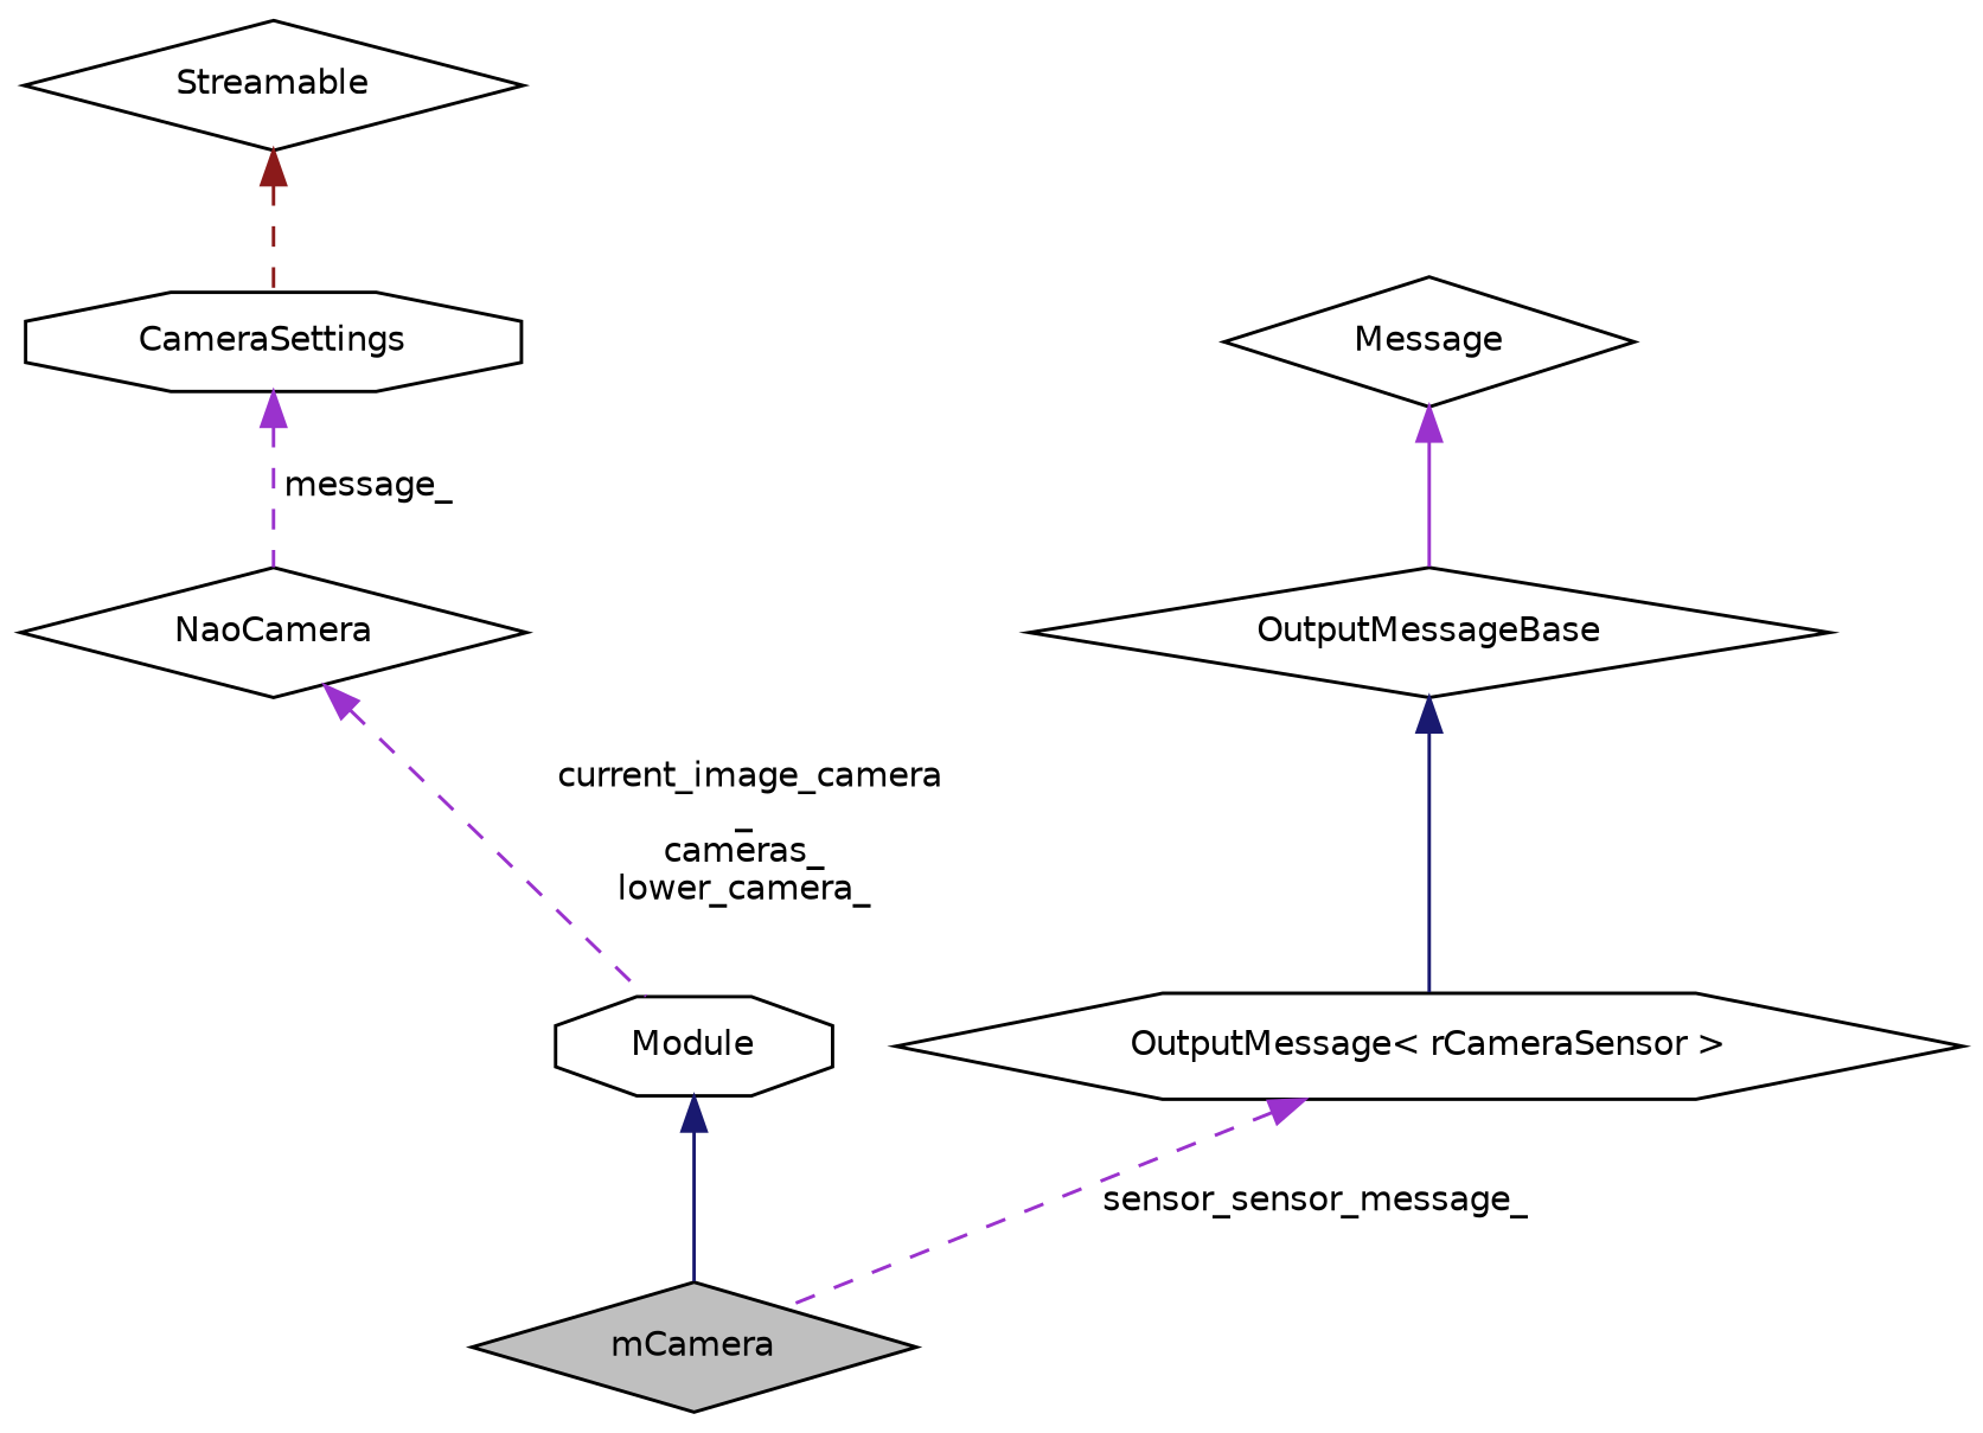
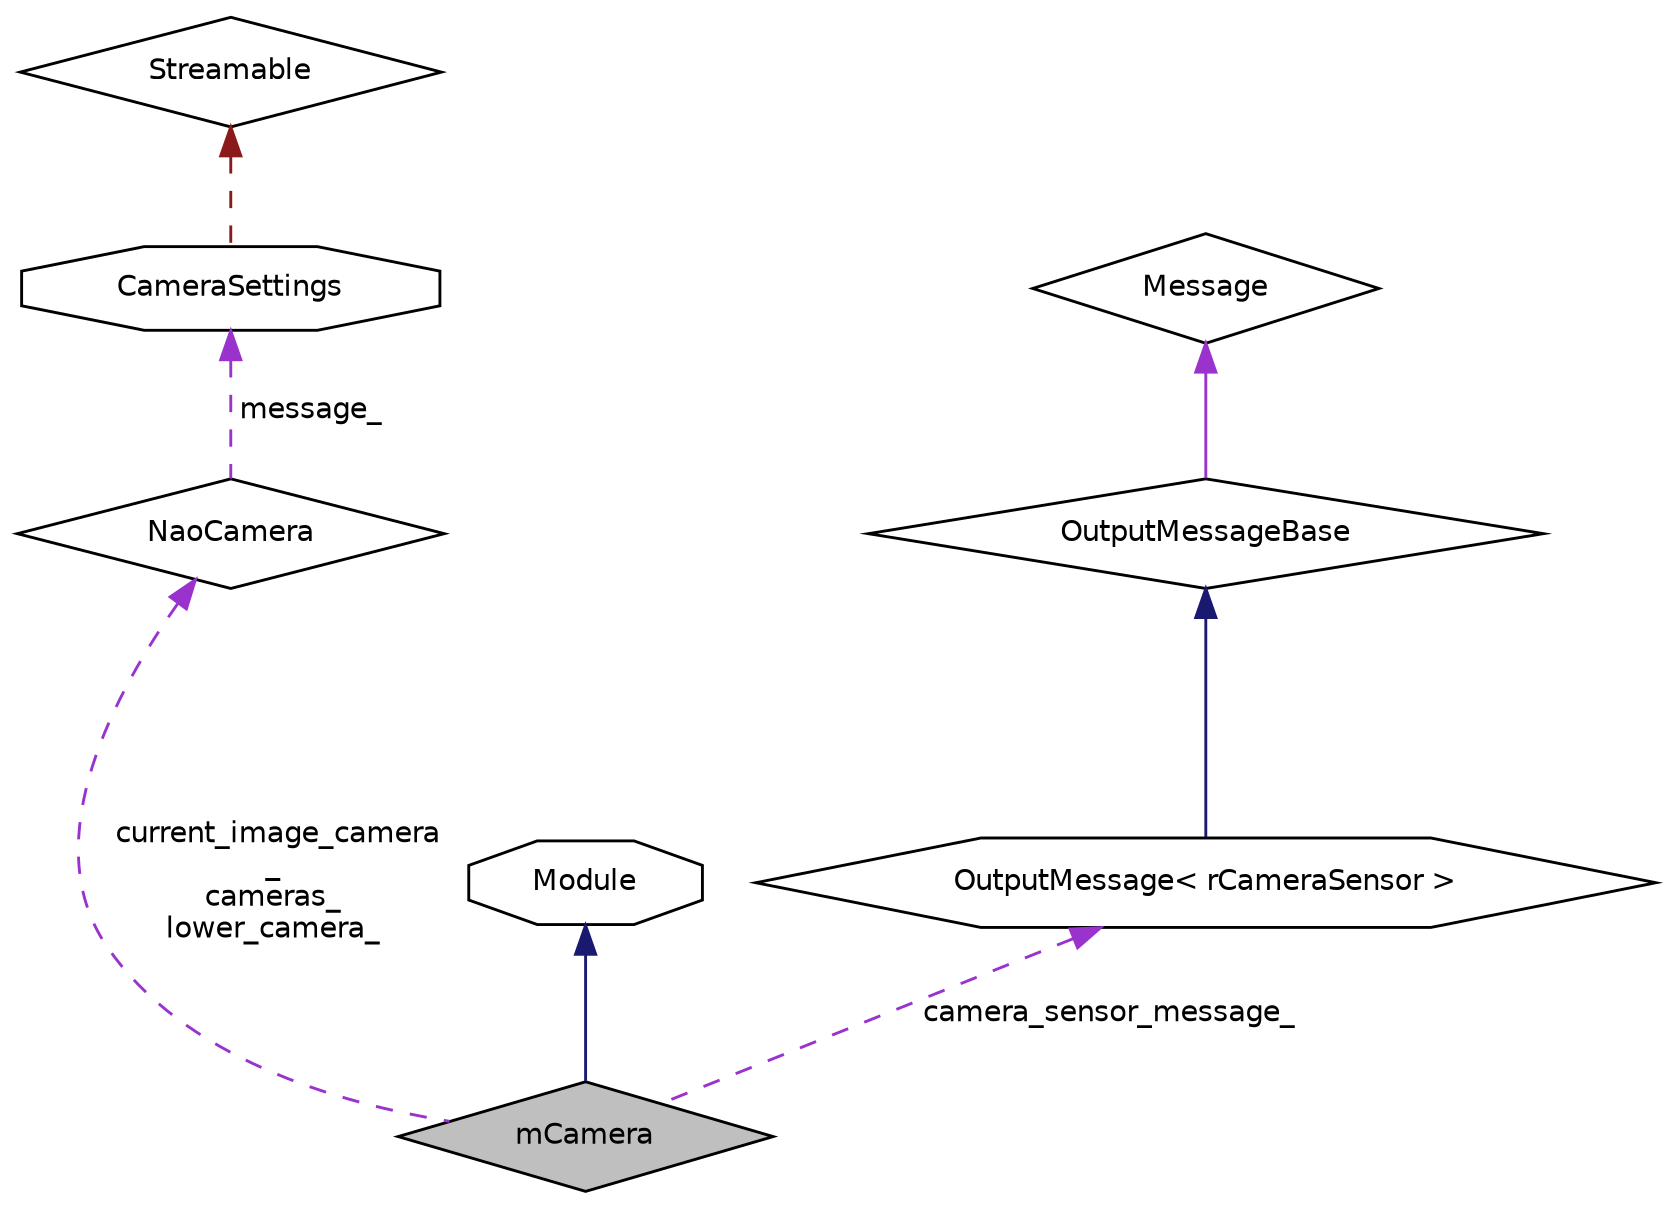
  digraph {
    node [color=black fillcolor=white fontname=Helvetica fontsize=10 shape=diamond style=filled]
    edge [color=darkorchid3 dir=back fontname=Helvetica fontsize=10 labelfontname=Helvetica labelfontsize=10 style=dashed]
    n1 [fillcolor=grey75 fontcolor=black height=0.2 label=mCamera width=0.4]
    n2 [height=0.2 label=Module shape=octagon width=0.4]
    n3 [height=0.2 label=NaoCamera width=0.4]
    n4 [height=0.2 label=CameraSettings shape=octagon width=0.4]
    n5 [height=0.2 label=Streamable width=0.4]
    n6 [height=0.2 label="OutputMessage\< rCameraSensor \>" shape=hexagon width=0.4]
    n7 [height=0.2 label=OutputMessageBase width=0.4]
    n8 [height=0.2 label=Message width=0.4]
    n2 -> n1 [color=midnightblue style=solid]
-   n3 -> n2 [label=" current_image_camera\l_\ncameras_\nlower_camera_"]
+   n3 -> n1 [label=" current_image_camera\l_\ncameras_\nlower_camera_"]
    n4 -> n3 [label=" message_"]
    n5 -> n4 [color=firebrick4]
-   n6 -> n1 [label=" sensor_sensor_message_"]
+   n6 -> n1 [label=" camera_sensor_message_"]
    n7 -> n6 [color=midnightblue style=solid]
    n8 -> n7 [style=solid]
  }
